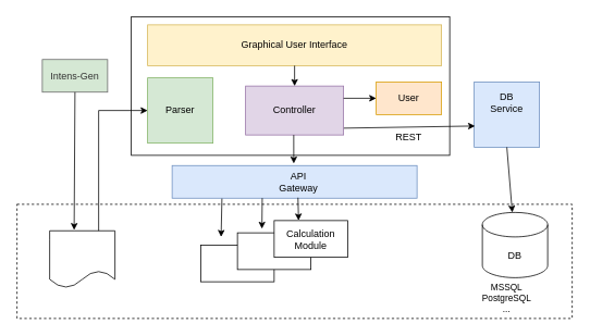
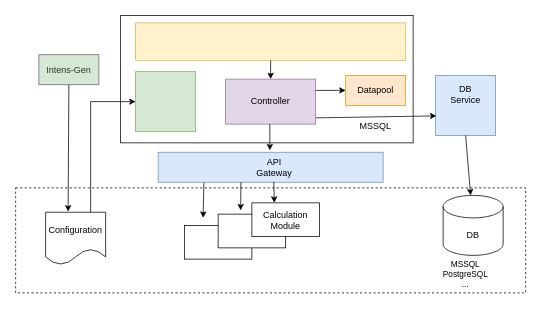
  <mxCell id="0" />
  <mxCell id="1" parent="0" />
  <mxCell id="2" value="" style="rounded=0;whiteSpace=wrap;html=1;" vertex="1" parent="1"><mxGeometry x="245" y="300" width="90" height="45" as="geometry" /></mxCell>
  <mxCell id="3" value="" style="rounded=0;whiteSpace=wrap;html=1;" parent="1" vertex="1"><mxGeometry x="290" y="285" width="90" height="45" as="geometry" /></mxCell>
  <mxCell id="4" value="" style="rounded=0;whiteSpace=wrap;html=1;" parent="1" vertex="1"><mxGeometry x="160" width="390" height="170" as="geometry" y="20" /></mxCell>
  <mxCell id="5" value="DB" style="shape=cylinder3;whiteSpace=wrap;html=1;boundedLbl=1;backgroundOutline=1;size=15;" parent="1" vertex="1"><mxGeometry x="590" y="260" width="80" height="80" as="geometry" /></mxCell>
  <mxCell id="6" value="" style="shape=document;whiteSpace=wrap;html=1;boundedLbl=1;" parent="1" vertex="1"><mxGeometry x="60" y="282.5" width="80" height="70" as="geometry" /></mxCell>
  <mxCell id="7" value="" style="rounded=0;whiteSpace=wrap;html=1;fillColor=#fff2cc;strokeColor=#d6b656;" parent="1" vertex="1"><mxGeometry x="180" y="30" width="360" height="50" as="geometry" /></mxCell>
  <mxCell id="8" value="" style="rounded=0;whiteSpace=wrap;html=1;fillColor=#d5e8d4;strokeColor=#82b366;" parent="1" vertex="1"><mxGeometry x="180" y="95" width="80" height="80" as="geometry" /></mxCell>
  <mxCell id="9" value="" style="rounded=0;whiteSpace=wrap;html=1;fillColor=#e1d5e7;strokeColor=#9673a6;" parent="1" vertex="1"><mxGeometry x="300" y="105" width="120" height="60" as="geometry" /></mxCell>
  <mxCell id="10" value="" style="rounded=0;whiteSpace=wrap;html=1;fillColor=#ffe6cc;strokeColor=#d79b00;" parent="1" vertex="1"><mxGeometry x="460" y="100" width="80" height="40" as="geometry" /></mxCell>
  <mxCell id="11" value="" style="whiteSpace=wrap;html=1;aspect=fixed;fillColor=#dae8fc;strokeColor=#6c8ebf;" parent="1" vertex="1"><mxGeometry x="580" y="100" width="80" height="80" as="geometry" /></mxCell>
  <mxCell id="12" value="" style="rounded=0;whiteSpace=wrap;html=1;" parent="1" vertex="1"><mxGeometry x="335" y="270" width="90" height="45" as="geometry" /></mxCell>
  <mxCell id="13" value="Controller" style="text;html=1;align=center;verticalAlign=middle;whiteSpace=wrap;rounded=0;" parent="1" vertex="1"><mxGeometry x="330" y="120" width="60" height="30" as="geometry" /></mxCell>
- <mxCell id="14" value="Parser" style="text;html=1;strokeColor=none;fillColor=none;align=center;verticalAlign=middle;whiteSpace=wrap;rounded=0;" parent="1" vertex="1"><mxGeometry x="190" y="120" width="60" height="30" as="geometry" /></mxCell>
- <mxCell id="15" value="User" style="text;html=1;strokeColor=none;fillColor=none;align=center;verticalAlign=middle;whiteSpace=wrap;rounded=0;" parent="1" vertex="1"><mxGeometry x="475" y="92.5" width="50" height="55" as="geometry" /></mxCell>
+ <mxCell id="15" value="Datapool" style="text;html=1;strokeColor=none;fillColor=none;align=center;verticalAlign=middle;whiteSpace=wrap;rounded=0;" parent="1" vertex="1"><mxGeometry x="475" y="92.5" width="50" height="55" as="geometry" /></mxCell>
  <mxCell id="16" value="DB Service" style="text;html=1;strokeColor=none;fillColor=none;align=center;verticalAlign=middle;whiteSpace=wrap;rounded=0;" parent="1" vertex="1"><mxGeometry x="590" y="110" width="60" height="30" as="geometry" /></mxCell>
- <mxCell id="17" value="Graphical User Interface" style="text;html=1;strokeColor=none;fillColor=none;align=center;verticalAlign=middle;whiteSpace=wrap;rounded=0;" parent="1" vertex="1"><mxGeometry x="290" y="40" width="140" height="30" as="geometry" /></mxCell>
+ <mxCell id="18" value="Configuration" style="text;html=1;strokeColor=none;fillColor=none;align=center;verticalAlign=middle;whiteSpace=wrap;rounded=0;" parent="1" vertex="1"><mxGeometry x="70" y="291.5" width="60" height="30" as="geometry" /></mxCell>
  <mxCell id="19" value="" style="endArrow=none;html=1;rounded=0;entryX=0.5;entryY=1;entryDx=0;entryDy=0;exitX=0.5;exitY=0;exitDx=0;exitDy=0;startArrow=classic;startFill=1;" parent="1" source="9" target="7" edge="1"><mxGeometry width="50" height="50" relative="1" as="geometry"><mxPoint x="330" y="250" as="sourcePoint" /><mxPoint x="380" y="200" as="targetPoint" /></mxGeometry></mxCell>
  <mxCell id="20" value="" style="endArrow=none;html=1;rounded=0;exitX=0;exitY=0.5;exitDx=0;exitDy=0;startArrow=classic;startFill=1;entryX=1;entryY=0.25;entryDx=0;entryDy=0;" parent="1" source="10" target="9" edge="1"><mxGeometry width="50" height="50" relative="1" as="geometry"><mxPoint x="330" y="250" as="sourcePoint" /><mxPoint x="380" y="200" as="targetPoint" /></mxGeometry></mxCell>
  <mxCell id="21" value="" style="endArrow=none;html=1;rounded=0;entryX=1.003;entryY=0.861;entryDx=0;entryDy=0;exitX=0.013;exitY=0.675;exitDx=0;exitDy=0;startArrow=classic;startFill=1;entryPerimeter=0;exitPerimeter=0;" parent="1" source="11" target="9" edge="1"><mxGeometry width="50" height="50" relative="1" as="geometry"><mxPoint x="330" y="250" as="sourcePoint" /><mxPoint x="380" y="200" as="targetPoint" /><Array as="points" /></mxGeometry></mxCell>
  <mxCell id="22" value="" style="endArrow=none;html=1;rounded=0;entryX=0.5;entryY=1;entryDx=0;entryDy=0;startArrow=classic;startFill=1;" parent="1" source="5" target="11" edge="1"><mxGeometry width="50" height="50" relative="1" as="geometry"><mxPoint x="350" y="250" as="sourcePoint" /><mxPoint x="400" y="200" as="targetPoint" /></mxGeometry></mxCell>
  <mxCell id="23" value="" style="endArrow=classic;html=1;rounded=0;entryX=0;entryY=0.5;entryDx=0;entryDy=0;exitX=0.75;exitY=0;exitDx=0;exitDy=0;" parent="1" source="6" target="8" edge="1"><mxGeometry width="50" height="50" relative="1" as="geometry"><mxPoint x="350" y="250" as="sourcePoint" /><mxPoint x="400" y="200" as="targetPoint" /><Array as="points"><mxPoint x="120" y="135" /></Array></mxGeometry></mxCell>
  <mxCell id="24" value="&lt;div&gt;Intens-Gen&lt;/div&gt;" style="rounded=0;whiteSpace=wrap;html=1;fillColor=#d5e8d4;fontColor=#333333;strokeColor=#666666;" parent="1" vertex="1"><mxGeometry x="51" y="72.5" width="80" height="40" as="geometry" /></mxCell>
  <mxCell id="25" value="" style="endArrow=classic;html=1;rounded=0;exitX=0.5;exitY=1;exitDx=0;exitDy=0;entryX=0.375;entryY=-0.014;entryDx=0;entryDy=0;entryPerimeter=0;" parent="1" source="24" target="6" edge="1"><mxGeometry width="50" height="50" relative="1" as="geometry"><mxPoint x="350" y="250" as="sourcePoint" /><mxPoint x="400" y="200" as="targetPoint" /></mxGeometry></mxCell>
  <mxCell id="26" value="MSSQL&lt;br&gt;PostgreSQL&lt;br&gt;..." style="text;html=1;strokeColor=none;fillColor=none;align=center;verticalAlign=middle;whiteSpace=wrap;rounded=0;fontSize=11;" parent="1" vertex="1"><mxGeometry x="590" y="350" width="60" height="30" as="geometry" /></mxCell>
- <mxCell id="27" value="REST" style="text;html=1;strokeColor=none;fillColor=none;align=center;verticalAlign=middle;whiteSpace=wrap;rounded=0;" parent="1" vertex="1"><mxGeometry x="470" y="155" width="60" height="25" as="geometry" /></mxCell>
+ <mxCell id="27" value="MSSQL" style="text;html=1;strokeColor=none;fillColor=none;align=center;verticalAlign=middle;whiteSpace=wrap;rounded=0;" parent="1" vertex="1"><mxGeometry x="470" y="155" width="60" height="25" as="geometry" /></mxCell>
  <mxCell id="28" value="" style="rounded=0;whiteSpace=wrap;html=1;fillColor=#dae8fc;strokeColor=#6c8ebf;" parent="1" vertex="1"><mxGeometry x="210" y="202.5" width="300" height="40" as="geometry" /></mxCell>
  <mxCell id="29" value="API Gateway" style="text;html=1;align=center;verticalAlign=middle;whiteSpace=wrap;rounded=0;" parent="1" vertex="1"><mxGeometry x="335" y="207.5" width="60" height="30" as="geometry" /></mxCell>
  <mxCell id="30" value="" style="endArrow=classic;html=1;rounded=0;exitX=0.933;exitY=1;exitDx=0;exitDy=0;exitPerimeter=0;" parent="1" edge="1"><mxGeometry width="50" height="50" relative="1" as="geometry"><mxPoint x="358.96" y="165" as="sourcePoint" /><mxPoint x="359" y="200" as="targetPoint" /></mxGeometry></mxCell>
  <mxCell id="31" value="" style="endArrow=classic;html=1;rounded=0;exitX=0.604;exitY=0.984;exitDx=0;exitDy=0;exitPerimeter=0;entryX=0.632;entryY=-0.003;entryDx=0;entryDy=0;entryPerimeter=0;" parent="1" edge="1"><mxGeometry width="50" height="50" relative="1" as="geometry"><mxPoint x="364.2" y="241.86" as="sourcePoint" /><mxPoint x="364.88" y="269.865" as="targetPoint" /></mxGeometry></mxCell>
  <mxCell id="32" value="" style="endArrow=classic;html=1;rounded=0;exitX=0.368;exitY=0.998;exitDx=0;exitDy=0;exitPerimeter=0;" parent="1" source="28" edge="1"><mxGeometry width="50" height="50" relative="1" as="geometry"><mxPoint x="380" y="400" as="sourcePoint" /><mxPoint x="320" y="280" as="targetPoint" /></mxGeometry></mxCell>
  <mxCell id="33" value="Calculation&lt;br&gt;Module" style="text;strokeColor=none;align=center;fillColor=none;html=1;verticalAlign=middle;whiteSpace=wrap;rounded=0;" vertex="1" parent="1"><mxGeometry x="350" y="277.5" width="60" height="30" as="geometry" /></mxCell>
  <mxCell id="34" value="" style="endArrow=classic;html=1;rounded=0;exitX=0.368;exitY=0.998;exitDx=0;exitDy=0;exitPerimeter=0;" edge="1" parent="1"><mxGeometry width="50" height="50" relative="1" as="geometry"><mxPoint x="271" y="243" as="sourcePoint" /><mxPoint x="270" y="290" as="targetPoint" /></mxGeometry></mxCell>
  <mxCell id="35" value="" style="rounded=0;whiteSpace=wrap;html=1;fillColor=none;dashed=1;" vertex="1" parent="1"><mxGeometry x="20" y="250" width="680" height="140" as="geometry" /></mxCell>
